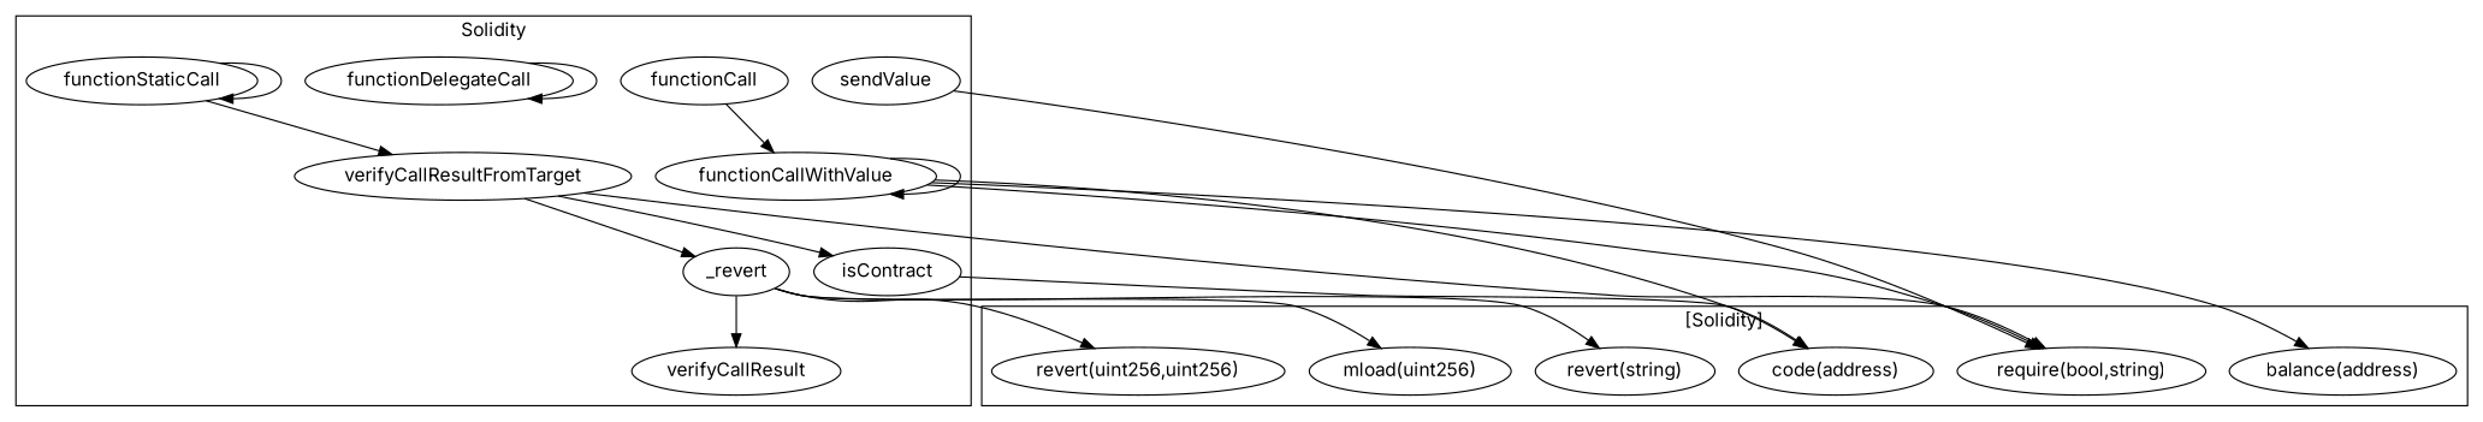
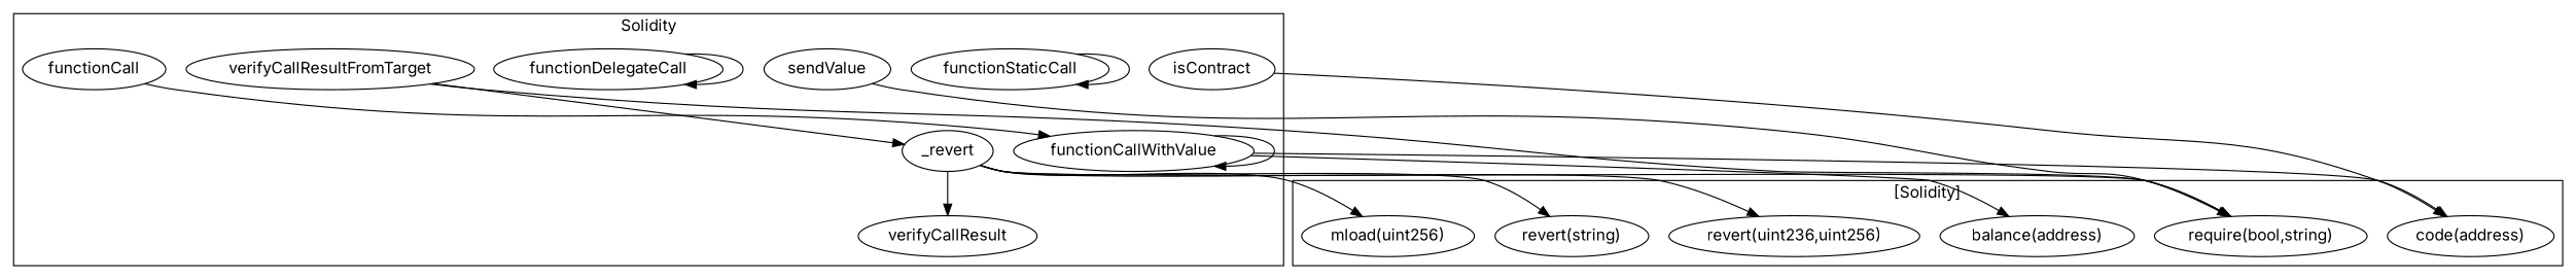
  strict digraph {
    fontname=Inter
    node [fontname=Inter]
    edge [fontname=Inter]
    n1 [label=functionCall]
    n2 [label=functionCallWithValue]
    n3 [label=functionStaticCall]
    n4 [label=verifyCallResultFromTarget]
    n5 [label=functionDelegateCall]
    n6 [label=_revert]
    n7 [label=sendValue]
    n8 [label=isContract]
    n9 [label=verifyCallResult]
    "revert(string)"
    "mload(uint256)"
-   "revert(uint256,uint256)"
+   "revert(uint256,uint256)" [label="revert(uint236,uint256)"]
    "balance(address)"
    "require(bool,string)"
    "code(address)"
    subgraph cluster_1 {
      label=Solidity
      n1
      n2
      n3
      n4
      n5
      n6
      n7
      n8
      n9
    }
    subgraph cluster_2 {
      label="[Solidity]"
      "revert(string)"
      "mload(uint256)"
      "revert(uint256,uint256)"
      "balance(address)"
      "require(bool,string)"
      "code(address)"
    }
    n1 -> n2
    n2 -> n2
    n2 -> "balance(address)"
-   n2 -> "require(bool,string)"
+   n6 -> "require(bool,string)"
    n2 -> "code(address)"
    n3 -> n3
-   n3 -> n4
    n4 -> n6
-   n4 -> n8
    n4 -> "require(bool,string)"
    n5 -> n5
    n6 -> n9
    n6 -> "revert(string)"
    n6 -> "mload(uint256)"
    n6 -> "revert(uint256,uint256)"
    n7 -> "require(bool,string)"
    n8 -> "code(address)"
  }
